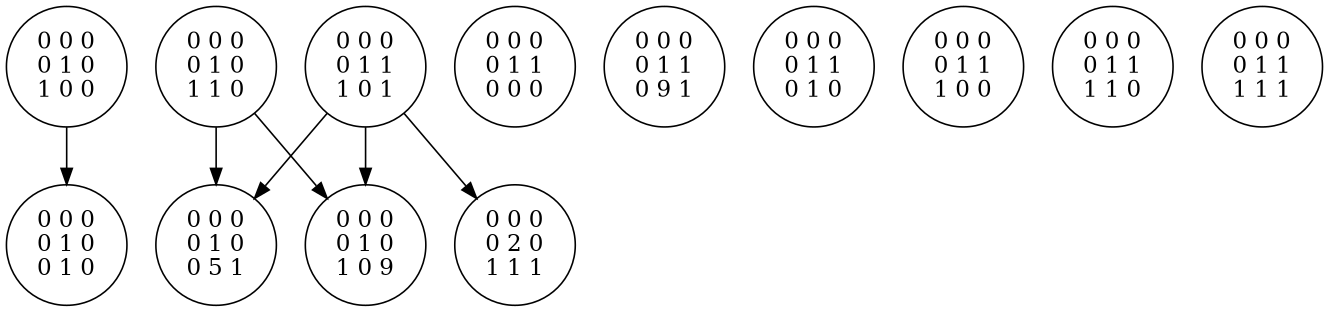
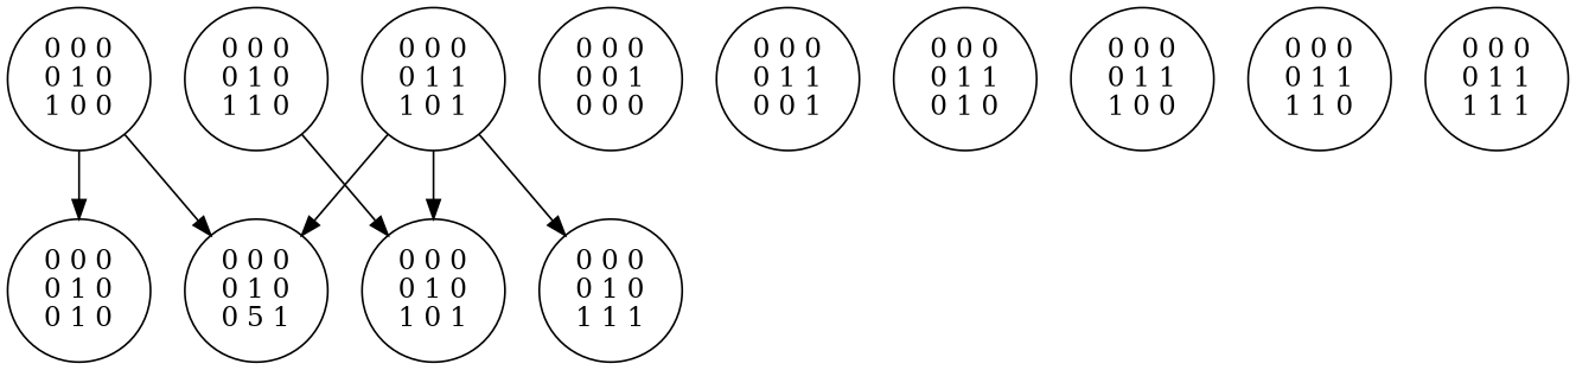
  digraph {
    n1 [label="0 0 0\n0 1 0\n0 1 0"]
    n2 [label="0 0 0\n0 1 0\n0 5 1"]
    n3 [label="0 0 0\n0 1 0\n1 0 0"]
    n4 [label="0 0 0\n0 1 0\n1 1 0"]
-   n5 [label="0 0 0\n0 1 0\n1 0 9"]
-   n6 [label="0 0 0\n0 2 0\n1 1 1"]
-   n7 [label="0 0 0\n0 1 1\n0 0 0"]
-   n8 [label="0 0 0\n0 1 1\n0 9 1"]
+   n5 [label="0 0 0\n0 1 0\n1 0 1"]
+   n6 [label="0 0 0\n0 1 0\n1 1 1"]
+   n7 [label="0 0 0\n0 0 1\n0 0 0"]
+   n8 [label="0 0 0\n0 1 1\n0 0 1"]
    n9 [label="0 0 0\n0 1 1\n0 1 0"]
    n10 [label="0 0 0\n0 1 1\n1 0 0"]
    n11 [label="0 0 0\n0 1 1\n1 1 0"]
    n12 [label="0 0 0\n0 1 1\n1 1 1"]
    n13 [label="0 0 0\n0 1 1\n1 0 1"]
    n3 -> n1
-   n4 -> n2
+   n3 -> n2
    n4 -> n5
    n13 -> n2
    n13 -> n5
    n13 -> n6
  }
